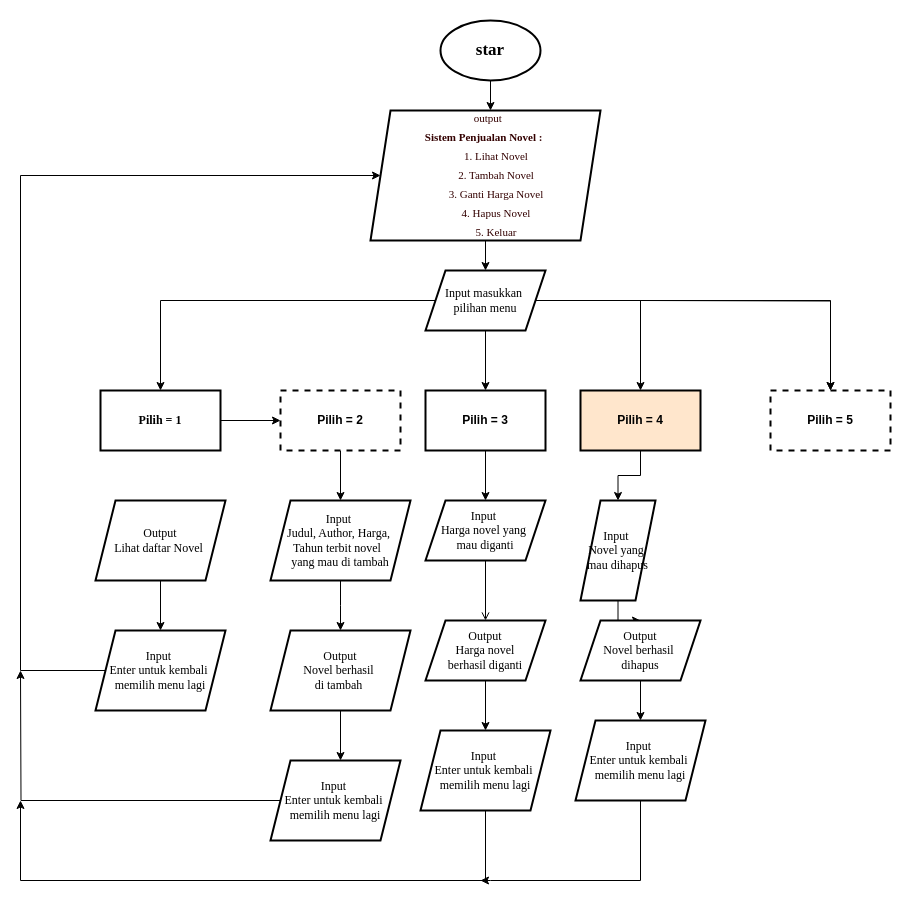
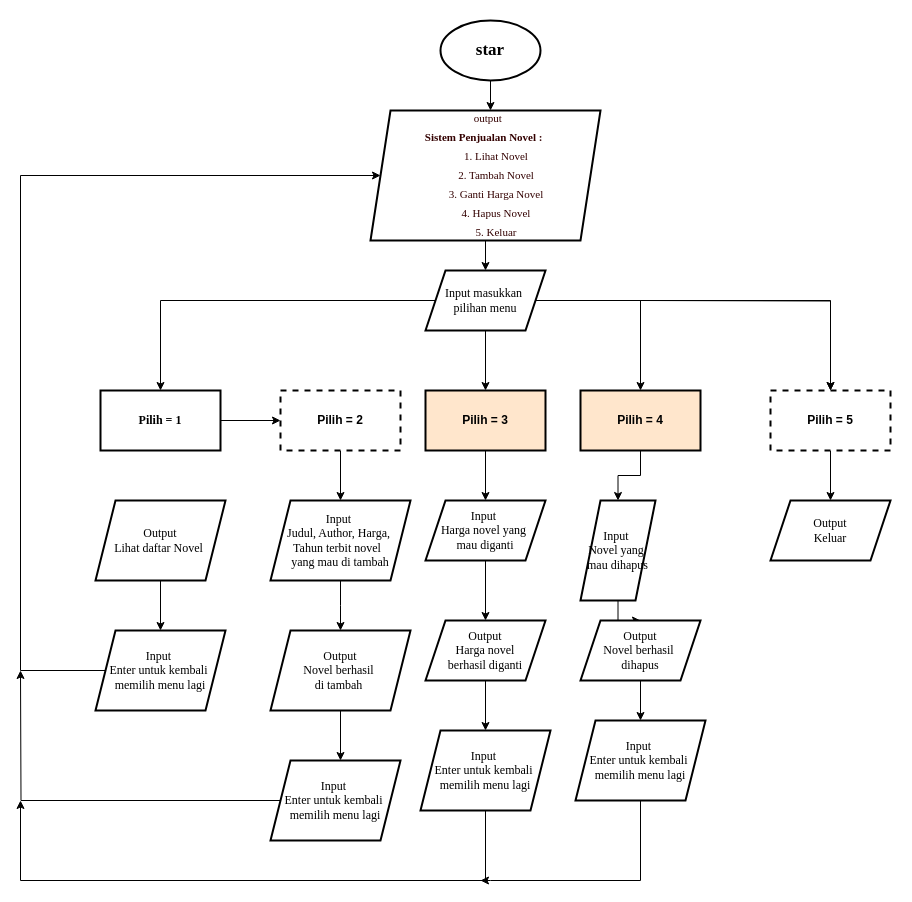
  <mxCell id="0" />
  <mxCell id="1" parent="0" />
  <mxCell id="2" value="" style="edgeStyle=orthogonalEdgeStyle;rounded=0;orthogonalLoop=1;jettySize=auto;html=1;" parent="1" source="3" target="5" edge="1"><mxGeometry relative="1" as="geometry"><Array as="points"><mxPoint x="490" y="110" /><mxPoint x="490" y="110" /></Array></mxGeometry></mxCell>
  <mxCell id="3" value="&lt;b&gt;&lt;font face=&quot;Times New Roman&quot; style=&quot;font-size: 17px;&quot;&gt;star&lt;/font&gt;&lt;/b&gt;" style="strokeWidth=2;html=1;shape=mxgraph.flowchart.start_1;whiteSpace=wrap;" parent="1" vertex="1"><mxGeometry x="440" y="20" width="100" height="60" as="geometry" /></mxCell>
  <mxCell id="4" value="" style="edgeStyle=orthogonalEdgeStyle;rounded=0;orthogonalLoop=1;jettySize=auto;html=1;" parent="1" source="5" target="11" edge="1"><mxGeometry relative="1" as="geometry" /></mxCell>
  <mxCell id="5" value="&lt;div style=&quot;line-height: 19px; white-space: pre; font-size: 11px;&quot;&gt;&lt;div style=&quot;&quot;&gt;&lt;div style=&quot;&quot;&gt;&lt;font face=&quot;Times New Roman&quot; style=&quot;font-size: 11px;&quot; color=&quot;#330000&quot;&gt;        output      &lt;/font&gt;&lt;/div&gt;&lt;div style=&quot;&quot;&gt;&lt;font face=&quot;rwcmR4gtEUjeIfdyCR9C&quot; style=&quot;font-size: 11px;&quot; color=&quot;#330000&quot;&gt;&lt;b style=&quot;&quot;&gt;Sistem Penjualan Novel :&lt;/b&gt; &lt;/font&gt;&lt;/div&gt;&lt;div style=&quot;&quot;&gt;&lt;font face=&quot;rwcmR4gtEUjeIfdyCR9C&quot; style=&quot;font-size: 11px;&quot; color=&quot;#330000&quot;&gt;&amp;nbsp; &amp;nbsp; &amp;nbsp; &amp;nbsp; 1. Lihat Novel&lt;/font&gt;&lt;/div&gt;&lt;div style=&quot;&quot;&gt;&lt;font face=&quot;rwcmR4gtEUjeIfdyCR9C&quot; style=&quot;font-size: 11px;&quot; color=&quot;#330000&quot;&gt;&amp;nbsp; &amp;nbsp; &amp;nbsp; &amp;nbsp; 2. Tambah Novel&lt;/font&gt;&lt;/div&gt;&lt;div style=&quot;&quot;&gt;&lt;font face=&quot;rwcmR4gtEUjeIfdyCR9C&quot; style=&quot;font-size: 11px;&quot; color=&quot;#330000&quot;&gt;&amp;nbsp; &amp;nbsp; &amp;nbsp; &amp;nbsp; 3. Ganti Harga Novel&lt;/font&gt;&lt;/div&gt;&lt;div style=&quot;&quot;&gt;&lt;font face=&quot;rwcmR4gtEUjeIfdyCR9C&quot; style=&quot;font-size: 11px;&quot; color=&quot;#330000&quot;&gt;&amp;nbsp; &amp;nbsp; &amp;nbsp; &amp;nbsp; 4. Hapus Novel&lt;/font&gt;&lt;/div&gt;&lt;div style=&quot;&quot;&gt;&lt;font face=&quot;rwcmR4gtEUjeIfdyCR9C&quot; style=&quot;font-size: 11px;&quot; color=&quot;#330000&quot;&gt;&amp;nbsp; &amp;nbsp; &amp;nbsp; &amp;nbsp; 5. Keluar&lt;/font&gt;&lt;/div&gt;&lt;/div&gt;&lt;/div&gt;" style="shape=parallelogram;perimeter=parallelogramPerimeter;whiteSpace=wrap;html=1;fixedSize=1;strokeWidth=2;align=center;labelBackgroundColor=none;" parent="1" vertex="1"><mxGeometry x="370" y="110" width="230" height="130" as="geometry" /></mxCell>
  <mxCell id="6" style="edgeStyle=orthogonalEdgeStyle;rounded=0;orthogonalLoop=1;jettySize=auto;html=1;exitX=0.5;exitY=1;exitDx=0;exitDy=0;exitPerimeter=0;" parent="1" source="3" target="3" edge="1"><mxGeometry relative="1" as="geometry" /></mxCell>
  <mxCell id="7" value="" style="edgeStyle=orthogonalEdgeStyle;rounded=0;orthogonalLoop=1;jettySize=auto;html=1;" parent="1" source="11" target="13" edge="1"><mxGeometry relative="1" as="geometry" /></mxCell>
  <mxCell id="8" value="" style="edgeStyle=orthogonalEdgeStyle;rounded=0;orthogonalLoop=1;jettySize=auto;html=1;" parent="1" source="11" target="19" edge="1"><mxGeometry relative="1" as="geometry" /></mxCell>
  <mxCell id="9" value="" style="edgeStyle=orthogonalEdgeStyle;rounded=0;orthogonalLoop=1;jettySize=auto;html=1;" parent="1" source="11" target="17" edge="1"><mxGeometry relative="1" as="geometry" /></mxCell>
  <mxCell id="10" value="" style="edgeStyle=orthogonalEdgeStyle;rounded=0;orthogonalLoop=1;jettySize=auto;html=1;" parent="1" source="11" target="22" edge="1"><mxGeometry relative="1" as="geometry" /></mxCell>
  <mxCell id="11" value="&lt;font face=&quot;Times New Roman&quot;&gt;Input masukkan&amp;nbsp;&lt;/font&gt;&lt;div&gt;&lt;font face=&quot;Times New Roman&quot;&gt;pilihan menu&lt;/font&gt;&lt;/div&gt;" style="shape=parallelogram;perimeter=parallelogramPerimeter;whiteSpace=wrap;html=1;fixedSize=1;strokeWidth=2;labelBackgroundColor=none;" parent="1" vertex="1"><mxGeometry x="425" y="270" width="120" height="60" as="geometry" /></mxCell>
  <mxCell id="12" value="" style="edgeStyle=orthogonalEdgeStyle;rounded=0;orthogonalLoop=1;jettySize=auto;html=1;" parent="1" source="13" target="15" edge="1"><mxGeometry relative="1" as="geometry" /></mxCell>
  <mxCell id="13" value="&lt;b&gt;&lt;font face=&quot;Times New Roman&quot;&gt;Pilih = 1&lt;/font&gt;&lt;/b&gt;" style="whiteSpace=wrap;html=1;strokeWidth=2;labelBackgroundColor=none;" parent="1" vertex="1"><mxGeometry x="100" y="390" width="120" height="60" as="geometry" /></mxCell>
  <mxCell id="14" value="" style="edgeStyle=orthogonalEdgeStyle;rounded=0;orthogonalLoop=1;jettySize=auto;html=1;" edge="1" parent="1" source="15" target="28"><mxGeometry relative="1" as="geometry" /></mxCell>
  <mxCell id="15" value="&lt;b&gt;Pilih = 2&lt;/b&gt;" style="whiteSpace=wrap;html=1;strokeWidth=2;labelBackgroundColor=none;dashed=1;" parent="1" vertex="1"><mxGeometry x="280" y="390" width="120" height="60" as="geometry" /></mxCell>
  <mxCell id="16" value="" style="edgeStyle=orthogonalEdgeStyle;rounded=0;orthogonalLoop=1;jettySize=auto;html=1;" edge="1" parent="1" source="17" target="40"><mxGeometry relative="1" as="geometry" /></mxCell>
  <mxCell id="17" value="&lt;b&gt;Pilih = 4&lt;/b&gt;" style="whiteSpace=wrap;html=1;strokeWidth=2;labelBackgroundColor=none;fillColor=#ffe6cc;" parent="1" vertex="1"><mxGeometry x="580" y="390" width="120" height="60" as="geometry" /></mxCell>
+ <mxCell id="18" value="" style="edgeStyle=orthogonalEdgeStyle;rounded=0;orthogonalLoop=1;jettySize=auto;html=1;" edge="1" parent="1" source="19" target="45"><mxGeometry relative="1" as="geometry" /></mxCell>
  <mxCell id="19" value="&lt;b&gt;Pilih = 5&lt;/b&gt;" style="whiteSpace=wrap;html=1;strokeWidth=2;labelBackgroundColor=none;dashed=1;" parent="1" vertex="1"><mxGeometry x="770" y="390" width="120" height="60" as="geometry" /></mxCell>
  <mxCell id="20" value="" style="edgeStyle=orthogonalEdgeStyle;rounded=0;orthogonalLoop=1;jettySize=auto;html=1;entryX=0.5;entryY=0;entryDx=0;entryDy=0;" parent="1" target="19" edge="1"><mxGeometry relative="1" as="geometry"><mxPoint x="640" y="300" as="sourcePoint" /><mxPoint x="835" y="380" as="targetPoint" /></mxGeometry></mxCell>
  <mxCell id="21" value="" style="edgeStyle=orthogonalEdgeStyle;rounded=0;orthogonalLoop=1;jettySize=auto;html=1;" edge="1" parent="1" source="22" target="33"><mxGeometry relative="1" as="geometry" /></mxCell>
- <mxCell id="22" value="&lt;b&gt;Pilih = 3&lt;/b&gt;" style="whiteSpace=wrap;html=1;strokeWidth=2;labelBackgroundColor=none;" parent="1" vertex="1"><mxGeometry x="425" y="390" width="120" height="60" as="geometry" /></mxCell>
+ <mxCell id="22" value="&lt;b&gt;Pilih = 3&lt;/b&gt;" style="whiteSpace=wrap;html=1;strokeWidth=2;labelBackgroundColor=none;fillColor=#ffe6cc;" parent="1" vertex="1"><mxGeometry x="425" y="390" width="120" height="60" as="geometry" /></mxCell>
  <mxCell id="23" value="" style="edgeStyle=orthogonalEdgeStyle;rounded=0;orthogonalLoop=1;jettySize=auto;html=1;" edge="1" parent="1" source="24" target="26"><mxGeometry relative="1" as="geometry" /></mxCell>
  <mxCell id="24" value="&lt;div&gt;&lt;font face=&quot;Times New Roman&quot;&gt;Output&lt;/font&gt;&lt;/div&gt;&lt;font face=&quot;Times New Roman&quot;&gt;Lihat daftar Novel&amp;nbsp;&lt;/font&gt;" style="shape=parallelogram;perimeter=parallelogramPerimeter;whiteSpace=wrap;html=1;fixedSize=1;strokeWidth=2;labelBackgroundColor=none;" parent="1" vertex="1"><mxGeometry x="95" y="500" width="130" height="80" as="geometry" /></mxCell>
  <mxCell id="25" value="" style="edgeStyle=orthogonalEdgeStyle;rounded=0;orthogonalLoop=1;jettySize=auto;html=1;" edge="1" parent="1" source="26" target="5"><mxGeometry relative="1" as="geometry"><mxPoint x="-50" y="140" as="targetPoint" /><Array as="points"><mxPoint x="20" y="670" /><mxPoint x="20" y="175" /></Array></mxGeometry></mxCell>
  <mxCell id="26" value="&lt;font face=&quot;Times New Roman&quot;&gt;Input&amp;nbsp;&lt;/font&gt;&lt;div&gt;&lt;font face=&quot;Times New Roman&quot;&gt;Enter untuk kembali&amp;nbsp;&lt;/font&gt;&lt;/div&gt;&lt;div&gt;&lt;font face=&quot;Times New Roman&quot;&gt;memilih menu lagi&lt;/font&gt;&lt;/div&gt;" style="shape=parallelogram;perimeter=parallelogramPerimeter;whiteSpace=wrap;html=1;fixedSize=1;strokeWidth=2;labelBackgroundColor=none;" vertex="1" parent="1"><mxGeometry x="95" y="630" width="130" height="80" as="geometry" /></mxCell>
  <mxCell id="27" value="" style="edgeStyle=orthogonalEdgeStyle;rounded=0;orthogonalLoop=1;jettySize=auto;html=1;" edge="1" parent="1" source="28"><mxGeometry relative="1" as="geometry"><mxPoint x="340" y="630" as="targetPoint" /></mxGeometry></mxCell>
  <mxCell id="28" value="&lt;font face=&quot;Times New Roman&quot;&gt;Input&amp;nbsp;&lt;/font&gt;&lt;div&gt;&lt;font face=&quot;Cc28dc-XnCbBv6BBPfGU&quot;&gt;Judul, Author, Harga,&amp;nbsp;&lt;/font&gt;&lt;/div&gt;&lt;div&gt;&lt;font face=&quot;Cc28dc-XnCbBv6BBPfGU&quot;&gt;Tahun terbit novel&amp;nbsp;&amp;nbsp;&lt;/font&gt;&lt;/div&gt;&lt;div&gt;&lt;font face=&quot;Cc28dc-XnCbBv6BBPfGU&quot;&gt;yang mau di tambah&lt;/font&gt;&lt;/div&gt;" style="shape=parallelogram;perimeter=parallelogramPerimeter;whiteSpace=wrap;html=1;fixedSize=1;strokeWidth=2;labelBackgroundColor=none;" vertex="1" parent="1"><mxGeometry x="270" y="500" width="140" height="80" as="geometry" /></mxCell>
  <mxCell id="29" value="" style="edgeStyle=orthogonalEdgeStyle;rounded=0;orthogonalLoop=1;jettySize=auto;html=1;" edge="1" parent="1"><mxGeometry relative="1" as="geometry"><mxPoint x="340" y="710" as="sourcePoint" /><mxPoint x="340" y="760" as="targetPoint" /></mxGeometry></mxCell>
  <mxCell id="30" value="" style="edgeStyle=orthogonalEdgeStyle;rounded=0;orthogonalLoop=1;jettySize=auto;html=1;" edge="1" parent="1" source="34"><mxGeometry relative="1" as="geometry"><mxPoint x="20" y="670" as="targetPoint" /></mxGeometry></mxCell>
  <mxCell id="31" value="&lt;font face=&quot;Times New Roman&quot;&gt;Output&lt;/font&gt;&lt;div&gt;&lt;font face=&quot;Times New Roman&quot;&gt;Novel berhasil&amp;nbsp;&lt;/font&gt;&lt;/div&gt;&lt;div&gt;&lt;font face=&quot;Times New Roman&quot;&gt;di tambah&amp;nbsp;&lt;/font&gt;&lt;/div&gt;" style="shape=parallelogram;perimeter=parallelogramPerimeter;whiteSpace=wrap;html=1;fixedSize=1;strokeWidth=2;labelBackgroundColor=none;" vertex="1" parent="1"><mxGeometry x="270" y="630" width="140" height="80" as="geometry" /></mxCell>
- <mxCell id="32" value="" style="edgeStyle=orthogonalEdgeStyle;rounded=0;orthogonalLoop=1;jettySize=auto;html=1;endArrow=open;" edge="1" parent="1" source="33" target="36"><mxGeometry relative="1" as="geometry" /></mxCell>
+ <mxCell id="32" value="" style="edgeStyle=orthogonalEdgeStyle;rounded=0;orthogonalLoop=1;jettySize=auto;html=1;" edge="1" parent="1" source="33" target="36"><mxGeometry relative="1" as="geometry" /></mxCell>
  <mxCell id="33" value="&lt;font face=&quot;Times New Roman&quot;&gt;Input&amp;nbsp;&lt;/font&gt;&lt;div&gt;&lt;font face=&quot;gYelMpa9JVKCbf4nxSR1&quot;&gt;Harga novel yang&amp;nbsp;&lt;/font&gt;&lt;/div&gt;&lt;div&gt;&lt;font face=&quot;gYelMpa9JVKCbf4nxSR1&quot;&gt;mau diganti&lt;/font&gt;&lt;/div&gt;" style="shape=parallelogram;perimeter=parallelogramPerimeter;whiteSpace=wrap;html=1;fixedSize=1;strokeWidth=2;labelBackgroundColor=none;" vertex="1" parent="1"><mxGeometry x="425" y="500" width="120" height="60" as="geometry" /></mxCell>
  <mxCell id="34" value="&lt;font face=&quot;Times New Roman&quot;&gt;Input&amp;nbsp;&lt;/font&gt;&lt;div&gt;&lt;font face=&quot;Times New Roman&quot;&gt;Enter untuk kembali&amp;nbsp;&lt;/font&gt;&lt;/div&gt;&lt;div&gt;&lt;font face=&quot;Times New Roman&quot;&gt;memilih menu lagi&lt;/font&gt;&lt;/div&gt;" style="shape=parallelogram;perimeter=parallelogramPerimeter;whiteSpace=wrap;html=1;fixedSize=1;strokeWidth=2;labelBackgroundColor=none;" vertex="1" parent="1"><mxGeometry x="270" y="760" width="130" height="80" as="geometry" /></mxCell>
  <mxCell id="35" value="" style="edgeStyle=orthogonalEdgeStyle;rounded=0;orthogonalLoop=1;jettySize=auto;html=1;" edge="1" parent="1" source="36" target="38"><mxGeometry relative="1" as="geometry" /></mxCell>
  <mxCell id="36" value="&lt;font face=&quot;Times New Roman&quot;&gt;Output&lt;/font&gt;&lt;br&gt;&lt;div&gt;&lt;font face=&quot;gYelMpa9JVKCbf4nxSR1&quot;&gt;Harga novel berhasil&amp;nbsp;&lt;/font&gt;&lt;span style=&quot;font-family: gYelMpa9JVKCbf4nxSR1; background-color: initial;&quot;&gt;diganti&lt;/span&gt;&lt;/div&gt;" style="shape=parallelogram;perimeter=parallelogramPerimeter;whiteSpace=wrap;html=1;fixedSize=1;strokeWidth=2;labelBackgroundColor=none;" vertex="1" parent="1"><mxGeometry x="425" y="620" width="120" height="60" as="geometry" /></mxCell>
  <mxCell id="37" value="" style="edgeStyle=orthogonalEdgeStyle;rounded=0;orthogonalLoop=1;jettySize=auto;html=1;" edge="1" parent="1" source="38"><mxGeometry relative="1" as="geometry"><mxPoint x="20" y="800" as="targetPoint" /><Array as="points"><mxPoint x="485" y="880" /><mxPoint x="20" y="880" /></Array></mxGeometry></mxCell>
  <mxCell id="38" value="&lt;font face=&quot;Times New Roman&quot;&gt;Input&amp;nbsp;&lt;/font&gt;&lt;div&gt;&lt;font face=&quot;Times New Roman&quot;&gt;Enter untuk kembali&amp;nbsp;&lt;/font&gt;&lt;/div&gt;&lt;div&gt;&lt;font face=&quot;Times New Roman&quot;&gt;memilih menu lagi&lt;/font&gt;&lt;/div&gt;" style="shape=parallelogram;perimeter=parallelogramPerimeter;whiteSpace=wrap;html=1;fixedSize=1;strokeWidth=2;labelBackgroundColor=none;" vertex="1" parent="1"><mxGeometry x="420" y="730" width="130" height="80" as="geometry" /></mxCell>
  <mxCell id="39" value="" style="edgeStyle=orthogonalEdgeStyle;rounded=0;orthogonalLoop=1;jettySize=auto;html=1;" edge="1" parent="1" source="40" target="42"><mxGeometry relative="1" as="geometry" /></mxCell>
  <mxCell id="40" value="&lt;font face=&quot;Times New Roman&quot;&gt;Input&amp;nbsp;&lt;/font&gt;&lt;div&gt;&lt;font face=&quot;a4l-twdvR4M4PE_KODEs&quot;&gt;Novel yang&amp;nbsp;&lt;/font&gt;&lt;/div&gt;&lt;div&gt;&lt;font face=&quot;a4l-twdvR4M4PE_KODEs&quot;&gt;mau&amp;nbsp;&lt;span style=&quot;background-color: initial;&quot;&gt;dihapus&lt;/span&gt;&lt;/font&gt;&lt;/div&gt;" style="shape=parallelogram;perimeter=parallelogramPerimeter;whiteSpace=wrap;html=1;fixedSize=1;strokeWidth=2;labelBackgroundColor=none;" vertex="1" parent="1"><mxGeometry x="580" y="500" width="75" height="100" as="geometry" /></mxCell>
  <mxCell id="41" value="" style="edgeStyle=orthogonalEdgeStyle;rounded=0;orthogonalLoop=1;jettySize=auto;html=1;" edge="1" parent="1" source="42" target="44"><mxGeometry relative="1" as="geometry" /></mxCell>
  <mxCell id="42" value="&lt;font face=&quot;Times New Roman&quot;&gt;Output&lt;/font&gt;&lt;br&gt;&lt;div&gt;&lt;font face=&quot;a4l-twdvR4M4PE_KODEs&quot;&gt;Novel berhasil&amp;nbsp;&lt;/font&gt;&lt;/div&gt;&lt;div&gt;&lt;span style=&quot;background-color: initial; font-family: a4l-twdvR4M4PE_KODEs;&quot;&gt;dihapus&lt;/span&gt;&lt;/div&gt;" style="shape=parallelogram;perimeter=parallelogramPerimeter;whiteSpace=wrap;html=1;fixedSize=1;strokeWidth=2;labelBackgroundColor=none;" vertex="1" parent="1"><mxGeometry x="580" y="620" width="120" height="60" as="geometry" /></mxCell>
  <mxCell id="43" value="" style="edgeStyle=orthogonalEdgeStyle;rounded=0;orthogonalLoop=1;jettySize=auto;html=1;exitX=0.5;exitY=1;exitDx=0;exitDy=0;" edge="1" parent="1" source="44"><mxGeometry relative="1" as="geometry"><mxPoint x="650" y="830" as="sourcePoint" /><mxPoint x="480" y="880" as="targetPoint" /><Array as="points"><mxPoint x="640" y="880" /><mxPoint x="490" y="880" /></Array></mxGeometry></mxCell>
  <mxCell id="44" value="&lt;font face=&quot;Times New Roman&quot;&gt;Input&amp;nbsp;&lt;/font&gt;&lt;div&gt;&lt;font face=&quot;Times New Roman&quot;&gt;Enter untuk kembali&amp;nbsp;&lt;/font&gt;&lt;/div&gt;&lt;div&gt;&lt;font face=&quot;Times New Roman&quot;&gt;memilih menu lagi&lt;/font&gt;&lt;/div&gt;" style="shape=parallelogram;perimeter=parallelogramPerimeter;whiteSpace=wrap;html=1;fixedSize=1;strokeWidth=2;labelBackgroundColor=none;" vertex="1" parent="1"><mxGeometry x="575" y="720" width="130" height="80" as="geometry" /></mxCell>
+ <mxCell id="45" value="&lt;font face=&quot;Times New Roman&quot;&gt;Output&lt;/font&gt;&lt;div&gt;&lt;font face=&quot;uEVrBLYoA_Is6GXnTwKO&quot;&gt;Keluar&lt;/font&gt;&lt;/div&gt;" style="shape=parallelogram;perimeter=parallelogramPerimeter;whiteSpace=wrap;html=1;fixedSize=1;strokeWidth=2;labelBackgroundColor=none;" vertex="1" parent="1"><mxGeometry x="770" y="500" width="120" height="60" as="geometry" /></mxCell>
